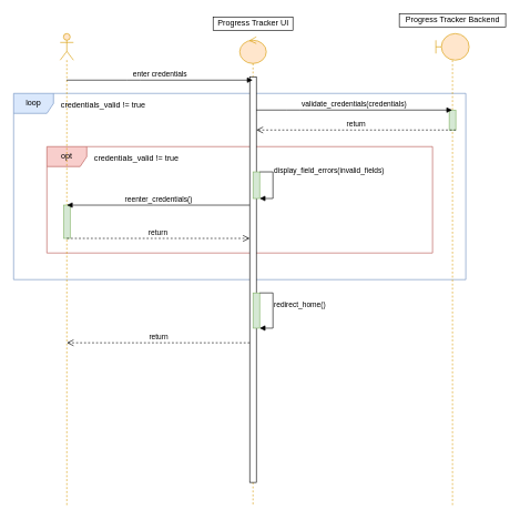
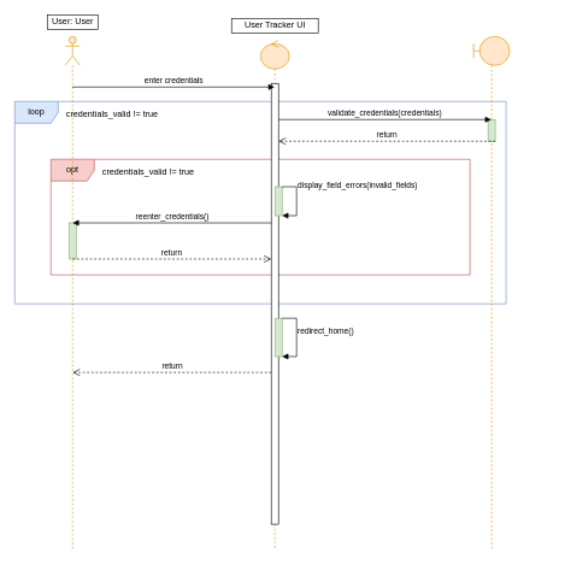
  <mxCell id="0" />
  <mxCell id="1" parent="0" />
  <mxCell id="2" value="loop" style="shape=umlFrame;whiteSpace=wrap;html=1;labelBackgroundColor=none;strokeColor=#6c8ebf;fillColor=#dae8fc;" parent="1" vertex="1"><mxGeometry x="20" y="140" width="680" height="280" as="geometry" /></mxCell>
  <mxCell id="3" value="opt" style="shape=umlFrame;whiteSpace=wrap;html=1;labelBackgroundColor=none;strokeColor=#b85450;fillColor=#f8cecc;" parent="1" vertex="1"><mxGeometry x="70" y="220" width="580" height="160" as="geometry" /></mxCell>
  <mxCell id="4" value="" style="shape=umlLifeline;participant=umlActor;perimeter=lifelinePerimeter;whiteSpace=wrap;html=1;container=1;collapsible=0;recursiveResize=0;verticalAlign=top;spacingTop=36;labelBackgroundColor=none;outlineConnect=0;strokeColor=#d79b00;fillColor=#ffe6cc;" parent="1" vertex="1"><mxGeometry x="90" y="50" width="20" height="710" as="geometry" /></mxCell>
  <mxCell id="5" value="" style="html=1;points=[];perimeter=orthogonalPerimeter;labelBackgroundColor=none;strokeColor=#82b366;fillColor=#d5e8d4;" parent="4" vertex="1"><mxGeometry x="5" y="258" width="10" height="50" as="geometry" /></mxCell>
+ <mxCell id="6" value="User: User" style="text;html=1;resizable=0;points=[];autosize=1;align=center;verticalAlign=top;spacingTop=-4;fontColor=#000000;labelBackgroundColor=none;strokeColor=#000000;" parent="1" vertex="1"><mxGeometry x="65" y="20" width="70" height="20" as="geometry" /></mxCell>
  <mxCell id="7" value="" style="shape=umlLifeline;participant=umlControl;perimeter=lifelinePerimeter;whiteSpace=wrap;html=1;container=1;collapsible=0;recursiveResize=0;verticalAlign=top;spacingTop=36;labelBackgroundColor=none;outlineConnect=0;strokeColor=#d79b00;fillColor=#ffe6cc;" parent="1" vertex="1"><mxGeometry x="360" y="55" width="40" height="705" as="geometry" /></mxCell>
  <mxCell id="8" value="" style="html=1;points=[];perimeter=orthogonalPerimeter;labelBackgroundColor=none;strokeColor=#000000;fontColor=#000000;" parent="7" vertex="1"><mxGeometry x="15" y="60" width="10" height="610" as="geometry" /></mxCell>
  <mxCell id="9" value="" style="html=1;points=[];perimeter=orthogonalPerimeter;labelBackgroundColor=none;strokeColor=#82b366;fillColor=#d5e8d4;" parent="7" vertex="1"><mxGeometry x="20" y="385" width="10" height="53" as="geometry" /></mxCell>
  <mxCell id="10" value="redirect_home()" style="html=1;verticalAlign=bottom;endArrow=block;fontColor=#000000;align=left;rounded=0;labelBackgroundColor=none;strokeColor=#000000;" parent="7" source="9" target="9" edge="1"><mxGeometry width="80" relative="1" as="geometry"><mxPoint x="40" y="385" as="sourcePoint" /><mxPoint x="120" y="385" as="targetPoint" /><Array as="points"><mxPoint x="50" y="385" /></Array></mxGeometry></mxCell>
- <mxCell id="11" value="Progress Tracker UI" style="text;html=1;resizable=0;points=[];autosize=1;align=center;verticalAlign=top;spacingTop=-4;fontColor=#000000;labelBackgroundColor=none;strokeColor=#000000;" parent="1" vertex="1"><mxGeometry x="320" y="25" width="120" height="20" as="geometry" /></mxCell>
+ <mxCell id="11" value="User Tracker UI" style="text;html=1;resizable=0;points=[];autosize=1;align=center;verticalAlign=top;spacingTop=-4;fontColor=#000000;labelBackgroundColor=none;strokeColor=#000000;" parent="1" vertex="1"><mxGeometry x="320" y="25" width="120" height="20" as="geometry" /></mxCell>
  <mxCell id="12" value="" style="shape=umlLifeline;participant=umlBoundary;perimeter=lifelinePerimeter;whiteSpace=wrap;html=1;container=1;collapsible=0;recursiveResize=0;verticalAlign=top;spacingTop=36;labelBackgroundColor=none;outlineConnect=0;strokeColor=#d79b00;fillColor=#ffe6cc;" parent="1" vertex="1"><mxGeometry x="655" y="50" width="50" height="710" as="geometry" /></mxCell>
  <mxCell id="13" value="" style="html=1;points=[];perimeter=orthogonalPerimeter;labelBackgroundColor=none;strokeColor=#82b366;fillColor=#d5e8d4;" parent="12" vertex="1"><mxGeometry x="20" y="115" width="10" height="30" as="geometry" /></mxCell>
- <mxCell id="14" value="Progress Tracker Backend" style="text;html=1;resizable=0;points=[];autosize=1;align=center;verticalAlign=top;spacingTop=-4;fontColor=#000000;labelBackgroundColor=none;strokeColor=#000000;" parent="1" vertex="1"><mxGeometry x="600" y="20" width="160" height="20" as="geometry" /></mxCell>
  <mxCell id="15" value="enter credentials" style="html=1;verticalAlign=bottom;endArrow=block;fontColor=#000000;labelBackgroundColor=none;strokeColor=#000000;" parent="1" source="4" target="7" edge="1"><mxGeometry width="80" relative="1" as="geometry"><mxPoint x="100" y="130" as="sourcePoint" /><mxPoint x="180" y="130" as="targetPoint" /><Array as="points"><mxPoint x="200" y="120" /></Array></mxGeometry></mxCell>
  <mxCell id="16" value="validate_credentials(credentials)" style="html=1;verticalAlign=bottom;endArrow=block;fontColor=#000000;labelBackgroundColor=none;strokeColor=#000000;" parent="1" edge="1"><mxGeometry width="80" relative="1" as="geometry"><mxPoint x="385" y="165" as="sourcePoint" /><mxPoint x="679.5" y="165" as="targetPoint" /><Array as="points"><mxPoint x="440" y="165" /></Array></mxGeometry></mxCell>
  <mxCell id="17" value="return" style="html=1;verticalAlign=bottom;endArrow=open;dashed=1;endSize=8;fontColor=#000000;exitX=1;exitY=1;exitDx=0;exitDy=0;exitPerimeter=0;labelBackgroundColor=none;strokeColor=#000000;" parent="1" source="13" edge="1"><mxGeometry relative="1" as="geometry"><mxPoint x="470" y="195" as="sourcePoint" /><mxPoint x="385" y="195" as="targetPoint" /></mxGeometry></mxCell>
  <mxCell id="18" value="" style="html=1;points=[];perimeter=orthogonalPerimeter;labelBackgroundColor=none;strokeColor=#82b366;fillColor=#d5e8d4;" parent="1" vertex="1"><mxGeometry x="380" y="258" width="10" height="40" as="geometry" /></mxCell>
  <mxCell id="19" value="display_field_errors(invalid_fields)" style="html=1;verticalAlign=bottom;endArrow=block;fontColor=#000000;align=left;rounded=0;labelBackgroundColor=none;strokeColor=#000000;" parent="1" source="18" target="18" edge="1"><mxGeometry x="-0.333" width="80" relative="1" as="geometry"><mxPoint x="400" y="258" as="sourcePoint" /><mxPoint x="480" y="258" as="targetPoint" /><Array as="points"><mxPoint x="410" y="258" /></Array><mxPoint as="offset" /></mxGeometry></mxCell>
  <mxCell id="20" value="reenter_credentials()" style="html=1;verticalAlign=bottom;endArrow=block;fontColor=#000000;labelBackgroundColor=none;strokeColor=#000000;" parent="1" edge="1"><mxGeometry width="80" relative="1" as="geometry"><mxPoint x="375" y="308" as="sourcePoint" /><mxPoint x="100.1" y="308" as="targetPoint" /><Array as="points"><mxPoint x="240" y="308" /></Array></mxGeometry></mxCell>
  <mxCell id="21" value="return" style="html=1;verticalAlign=bottom;endArrow=open;dashed=1;endSize=8;fontColor=#000000;labelBackgroundColor=none;strokeColor=#000000;" parent="1" edge="1"><mxGeometry relative="1" as="geometry"><mxPoint x="100.1" y="358" as="sourcePoint" /><mxPoint x="375" y="358" as="targetPoint" /><Array as="points"><mxPoint x="330" y="358" /></Array></mxGeometry></mxCell>
  <mxCell id="22" value="return" style="html=1;verticalAlign=bottom;endArrow=open;dashed=1;endSize=8;fontColor=#000000;labelBackgroundColor=none;strokeColor=#000000;" parent="1" edge="1"><mxGeometry relative="1" as="geometry"><mxPoint x="375" y="515" as="sourcePoint" /><mxPoint x="100.1" y="515" as="targetPoint" /><Array as="points"><mxPoint x="340" y="515" /></Array></mxGeometry></mxCell>
  <mxCell id="23" value="&lt;br&gt;credentials_valid != true" style="text;html=1;strokeColor=none;fillColor=none;align=center;verticalAlign=middle;whiteSpace=wrap;rounded=0;labelBackgroundColor=none;fontColor=#000000;" parent="1" vertex="1"><mxGeometry x="130" y="220" width="150" height="20" as="geometry" /></mxCell>
  <mxCell id="24" value="&lt;br&gt;credentials_valid != true" style="text;html=1;strokeColor=none;fillColor=none;align=center;verticalAlign=middle;whiteSpace=wrap;rounded=0;labelBackgroundColor=none;fontColor=#000000;" parent="1" vertex="1"><mxGeometry x="80" y="140" width="150" height="20" as="geometry" /></mxCell>
